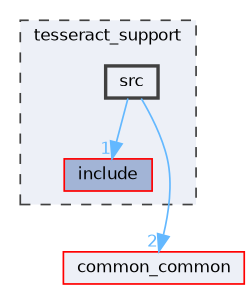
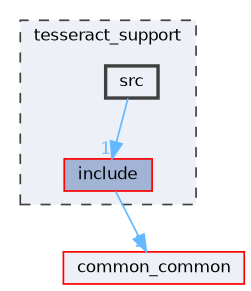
  digraph {
    compound=true
    node [color=red fillcolor="#edf0f7" fontname=Helvetica fontsize=10 shape=box style=filled]
    edge [color=steelblue1 fontcolor=steelblue1 fontname=Helvetica fontsize=10 labeldistance=1.5 labelfontname=Helvetica labelfontsize=10]
    n1 [fillcolor="#a2b4d6" height=0.2 label=include width=0.4]
    n2 [color=grey25 height=0.2 label=src style="filled,bold" width=0.4]
    n3 [height=0.2 label=common_common width=0.4]
    subgraph cluster_1 {
      bgcolor="#edf0f7"
      fontname=Helvetica
      fontsize=10
      label=tesseract_support
      pencolor=grey25
      style="filled,dashed"
      n1
      n2
    }
    n2 -> n1 [headlabel=1]
-   n2 -> n3 [headlabel=2]
+   n1 -> n3 [headlabel=2]
  }
